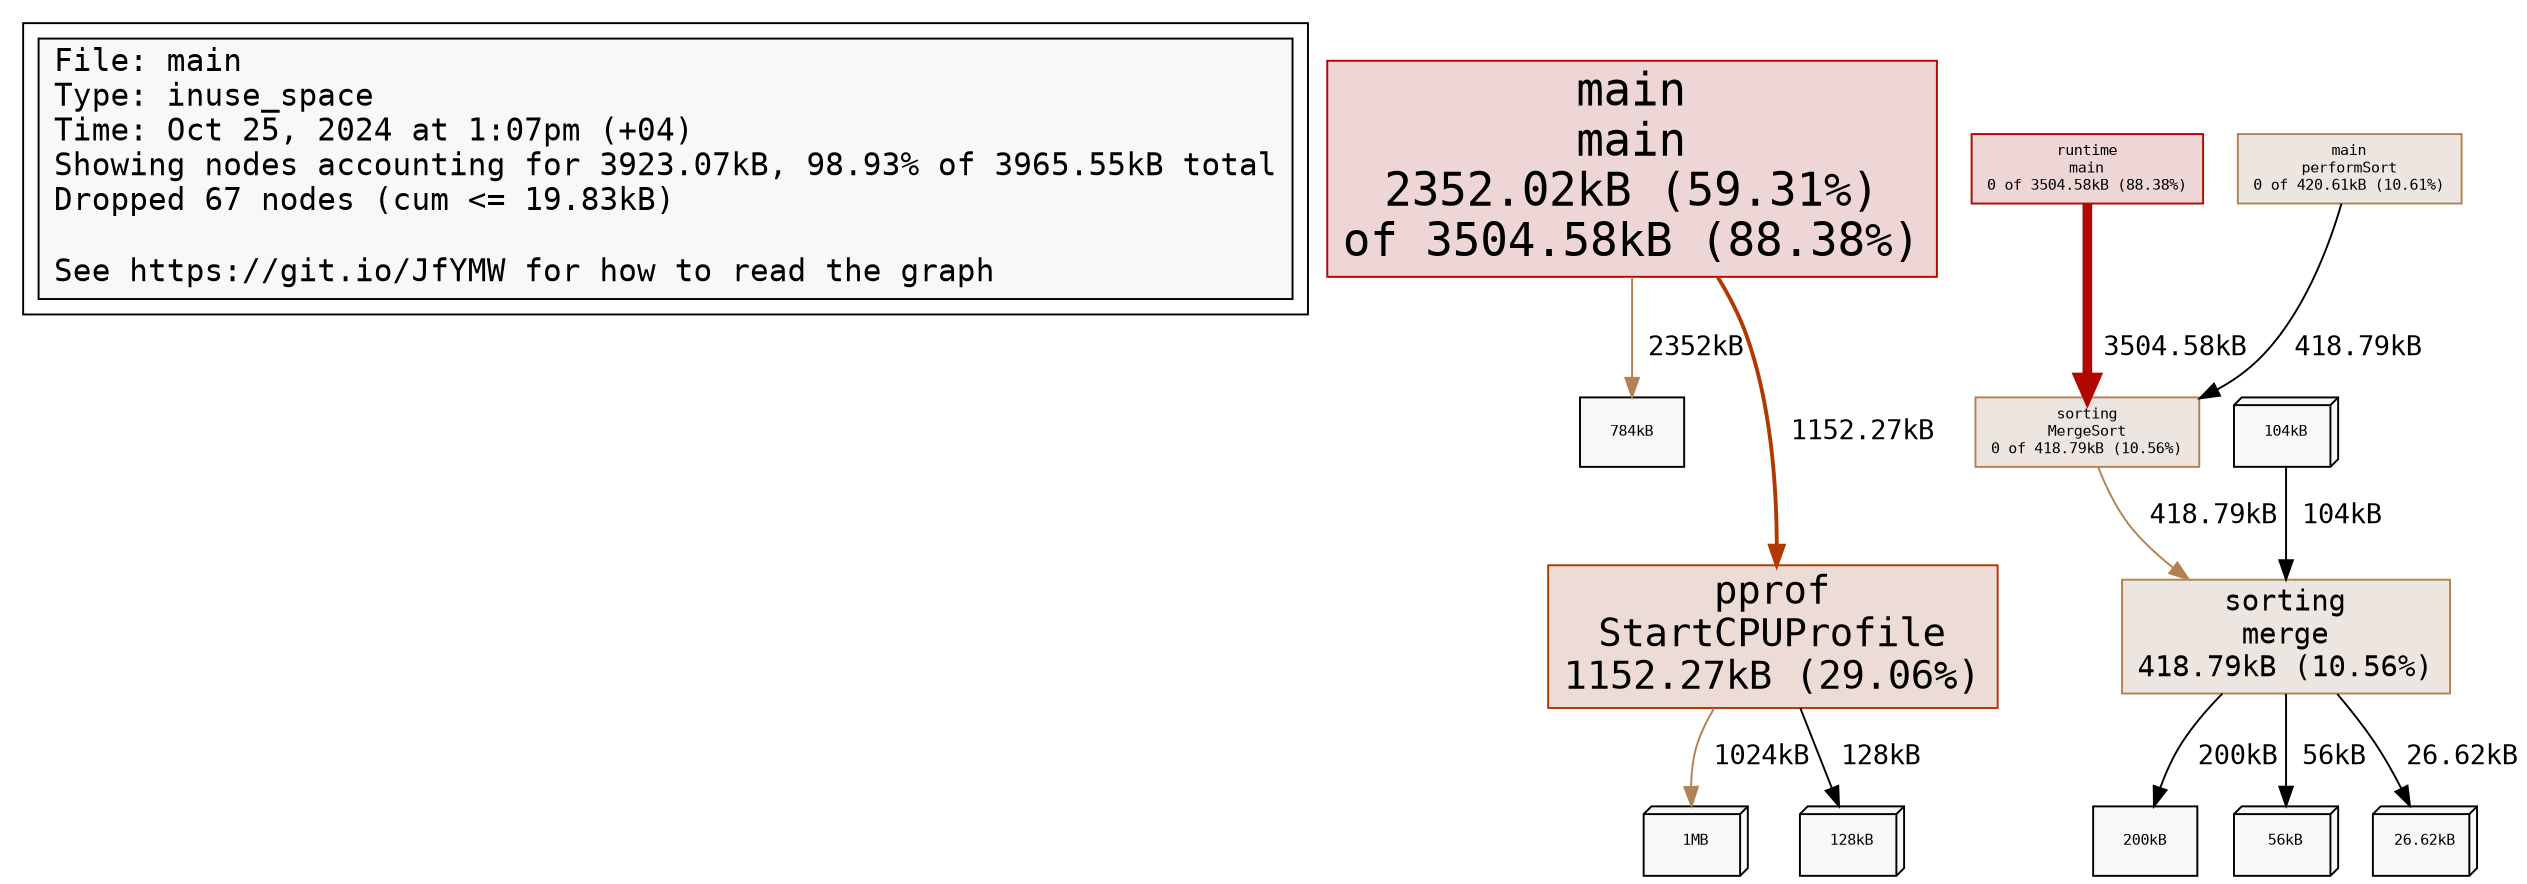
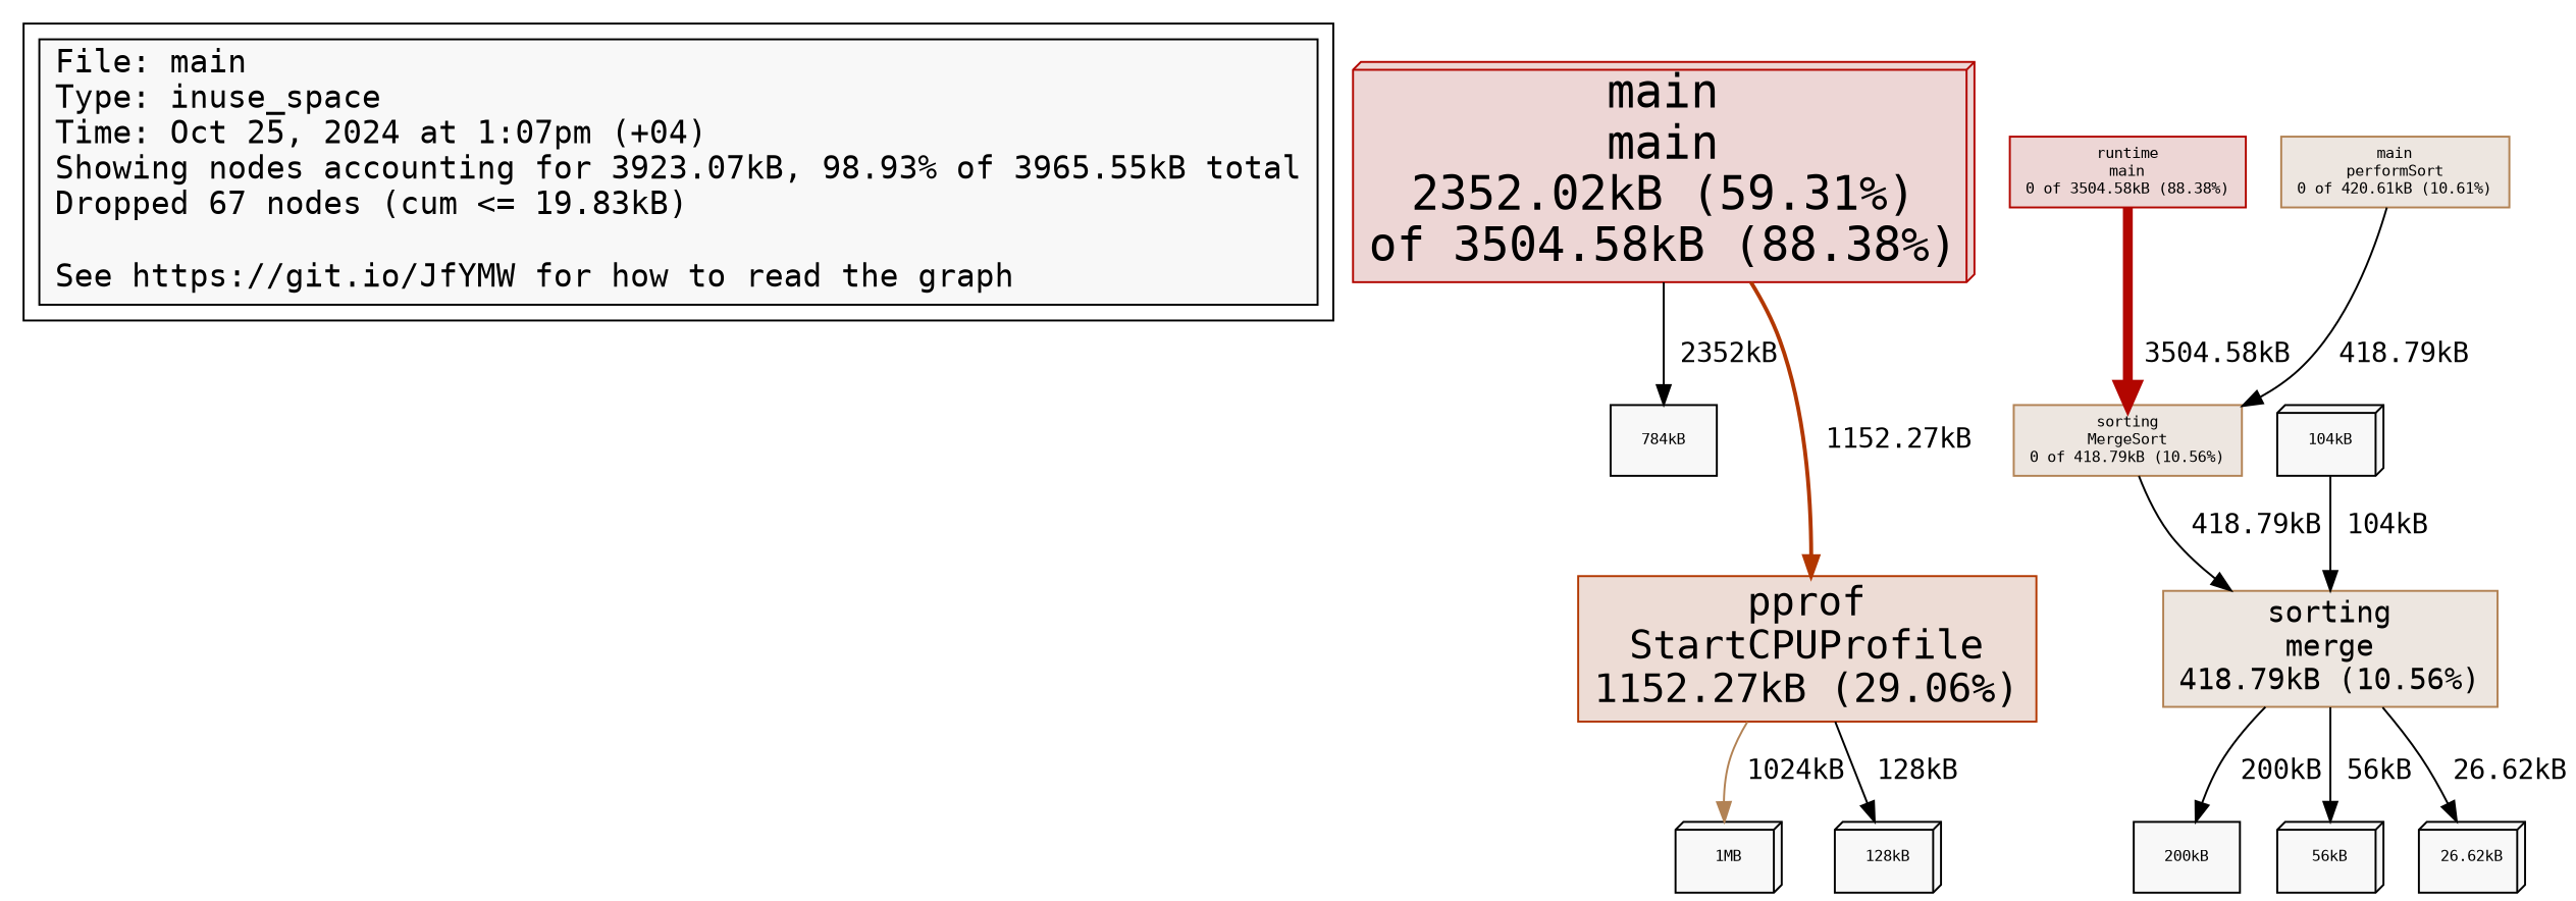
  digraph {
    fontname="DejaVu Sans Mono"
    node [fillcolor="#f8f8f8" fontname="DejaVu Sans Mono" fontsize=8 shape=box style=filled]
    edge [fontname="DejaVu Sans Mono" weight=100]
    n1 [fontsize=16 label="File: main\lType: inuse_space\lTime: Oct 25, 2024 at 1:07pm (+04)\lShowing nodes accounting for 3923.07kB, 98.93% of 3965.55kB total\lDropped 67 nodes (cum <= 19.83kB)\l\lSee https://git.io/JfYMW for how to read the graph\l"]
-   n2 [color="#b20600" fillcolor="#edd6d5" fontsize=24 label="main\nmain\n2352.02kB (59.31%)\nof 3504.58kB (88.38%)"]
+   n2 [color="#b20600" fillcolor="#edd6d5" fontsize=24 label="main\nmain\n2352.02kB (59.31%)\nof 3504.58kB (88.38%)" shape=box3d]
    n3 [label="784kB"]
    n4 [color="#b23700" fillcolor="#eddcd5" fontsize=20 label="pprof\nStartCPUProfile\n1152.27kB (29.06%)"]
    n5 [label="1MB" shape=box3d]
    n6 [label="128kB" shape=box3d]
    n7 [color="#b20600" fillcolor="#edd6d5" label="runtime\nmain\n0 of 3504.58kB (88.38%)"]
    n8 [color="#b28254" fillcolor="#ede6e0" label="sorting\nMergeSort\n0 of 418.79kB (10.56%)"]
    n9 [color="#b28254" fillcolor="#ede6e0" fontsize=15 label="sorting\nmerge\n418.79kB (10.56%)"]
    n10 [label="200kB"]
    n11 [label="56kB" shape=box3d]
    n12 [label="26.62kB" shape=box3d]
    n13 [label="104kB" shape=box3d]
    n14 [color="#b28253" fillcolor="#ede6e0" label="main\nperformSort\n0 of 420.61kB (10.61%)"]
    subgraph cluster_1 {
      n1
    }
-   n2 -> n3 [label=" 2352kB" color="#b28254"]
+   n2 -> n3 [label=" 2352kB"]
    n2 -> n4 [color="#b23700" label=" 1152.27kB" minlen=2 penwidth=2 weight=30]
    n4 -> n5 [color="#b28254" label=" 1024kB"]
    n4 -> n6 [label=" 128kB"]
    n7 -> n8 [color="#b20600" label=" 3504.58kB" penwidth=5 weight=89]
-   n8 -> n9 [color="#b28254" label=" 418.79kB" weight=11]
+   n8 -> n9 [color=black label=" 418.79kB" weight=11]
    n9 -> n10 [label=" 200kB"]
    n9 -> n11 [label=" 56kB"]
    n9 -> n12 [label=" 26.62kB"]
    n13 -> n9 [label=" 104kB"]
    n14 -> n8 [color=black label=" 418.79kB" weight=11]
  }
